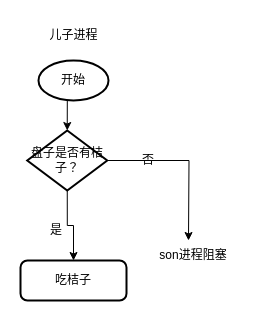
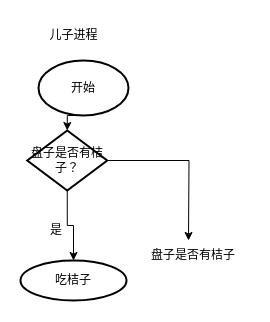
  <mxCell id="0" />
  <mxCell id="1" parent="0" />
  <mxCell id="2" style="edgeStyle=orthogonalEdgeStyle;rounded=0;orthogonalLoop=1;jettySize=auto;html=1;exitX=0.5;exitY=1;exitDx=0;exitDy=0;exitPerimeter=0;entryX=0.5;entryY=0;entryDx=0;entryDy=0;entryPerimeter=0;" edge="1" parent="1" source="3" target="7"><mxGeometry relative="1" as="geometry" /></mxCell>
- <mxCell id="3" value="开始" style="strokeWidth=2;html=1;shape=mxgraph.flowchart.start_1;whiteSpace=wrap;" vertex="1" parent="1"><mxGeometry x="38" y="60" width="70" height="40" as="geometry" /></mxCell>
+ <mxCell id="3" value="开始" style="strokeWidth=2;html=1;shape=mxgraph.flowchart.start_1;whiteSpace=wrap;" vertex="1" parent="1"><mxGeometry x="38" y="60" width="90" height="55" as="geometry" /></mxCell>
  <mxCell id="4" value="儿子进程" style="text;html=1;strokeColor=none;fillColor=none;align=center;verticalAlign=middle;whiteSpace=wrap;rounded=0;" vertex="1" parent="1"><mxGeometry x="30.5" y="20" width="85" height="30" as="geometry" /></mxCell>
  <mxCell id="5" style="edgeStyle=orthogonalEdgeStyle;rounded=0;orthogonalLoop=1;jettySize=auto;html=1;exitX=1;exitY=0.5;exitDx=0;exitDy=0;exitPerimeter=0;" edge="1" parent="1" source="7"><mxGeometry relative="1" as="geometry"><mxPoint x="188" y="240" as="targetPoint" /></mxGeometry></mxCell>
  <mxCell id="6" style="edgeStyle=orthogonalEdgeStyle;rounded=0;orthogonalLoop=1;jettySize=auto;html=1;exitX=0.5;exitY=1;exitDx=0;exitDy=0;exitPerimeter=0;entryX=0.5;entryY=0;entryDx=0;entryDy=0;" edge="1" parent="1" source="7" target="9"><mxGeometry relative="1" as="geometry" /></mxCell>
  <mxCell id="7" value="盘子是否有桔子？" style="strokeWidth=2;html=1;shape=mxgraph.flowchart.decision;whiteSpace=wrap;" vertex="1" parent="1"><mxGeometry x="26.75" y="130" width="80" height="60" as="geometry" /></mxCell>
- <mxCell id="8" value="否" style="text;html=1;strokeColor=none;fillColor=none;align=center;verticalAlign=middle;whiteSpace=wrap;rounded=0;" vertex="1" parent="1"><mxGeometry x="128" y="150" width="40" height="20" as="geometry" /></mxCell>
- <mxCell id="9" value="吃桔子" style="rounded=1;whiteSpace=wrap;html=1;absoluteArcSize=1;arcSize=14;strokeWidth=2;" vertex="1" parent="1"><mxGeometry x="20" y="260" width="106" height="40" as="geometry" /></mxCell>
+ <mxCell id="9" value="吃桔子" style="ellipse;whiteSpace=wrap;html=1;absoluteArcSize=1;arcSize=14;strokeWidth=2;" vertex="1" parent="1"><mxGeometry x="20" y="260" width="106" height="40" as="geometry" /></mxCell>
  <mxCell id="10" value="是&lt;br&gt;" style="text;html=1;strokeColor=none;fillColor=none;align=center;verticalAlign=middle;whiteSpace=wrap;rounded=0;" vertex="1" parent="1"><mxGeometry x="35.5" y="220" width="40" height="20" as="geometry" /></mxCell>
- <mxCell id="11" value="son进程阻塞" style="text;html=1;strokeColor=none;fillColor=none;align=center;verticalAlign=middle;whiteSpace=wrap;rounded=0;" vertex="1" parent="1"><mxGeometry x="138" y="240" width="110" height="30" as="geometry" /></mxCell>
+ <mxCell id="11" value="盘子是否有桔子" style="text;html=1;strokeColor=none;fillColor=none;align=center;verticalAlign=middle;whiteSpace=wrap;rounded=0;" vertex="1" parent="1"><mxGeometry x="138" y="240" width="110" height="30" as="geometry" /></mxCell>
